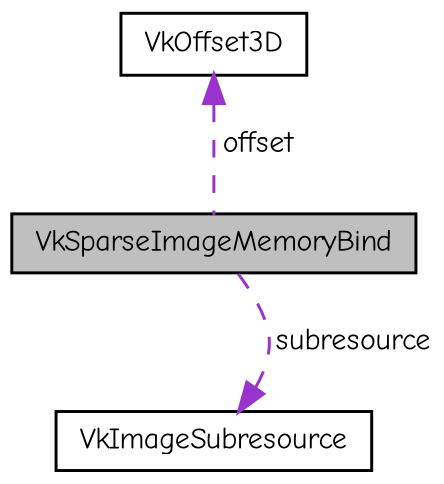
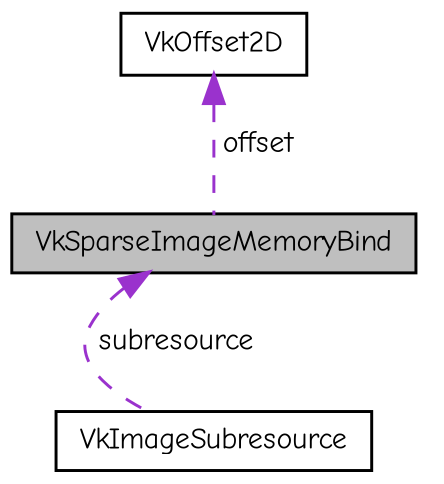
  digraph {
    fontname="Comic Neue"
    node [color=black fillcolor=white fontname="Comic Neue" fontsize=10 shape=record style=filled]
    edge [color=darkorchid3 dir=back fontname="Comic Neue" fontsize=10 labelfontname=Helvetica labelfontsize=10 style=dashed]
    n1 [fillcolor=grey75 fontcolor=black height=0.2 label=VkSparseImageMemoryBind width=0.4]
-   n2 [height=0.2 label=VkOffset3D width=0.4]
+   n2 [height=0.2 label=VkOffset2D width=0.4]
    n3 [height=0.2 label=VkImageSubresource width=0.4]
    n2 -> n1 [label=" offset"]
-   n3 -> n1 [label=" subresource"]
+   n1 -> n3 [label=" subresource"]
  }
